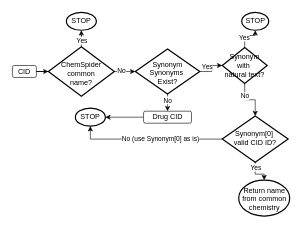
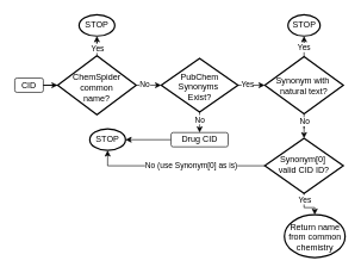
  <mxCell id="0" />
  <mxCell id="1" parent="0" />
  <mxCell id="2" value="CID" style="rounded=1;whiteSpace=wrap;html=1;" vertex="1" parent="1"><mxGeometry x="20" y="108.75" width="40" height="20" as="geometry" /></mxCell>
  <mxCell id="3" style="edgeStyle=orthogonalEdgeStyle;rounded=0;orthogonalLoop=1;jettySize=auto;html=1;entryX=0.5;entryY=0;entryDx=0;entryDy=0;" edge="1" parent="1" source="7" target="8"><mxGeometry relative="1" as="geometry" /></mxCell>
  <mxCell id="4" value="Yes" style="edgeLabel;html=1;align=center;verticalAlign=middle;resizable=0;points=[];" vertex="1" connectable="0" parent="3"><mxGeometry x="-0.426" y="1" relative="1" as="geometry"><mxPoint x="-1" y="-5" as="offset" /></mxGeometry></mxCell>
  <mxCell id="5" style="edgeStyle=orthogonalEdgeStyle;rounded=0;orthogonalLoop=1;jettySize=auto;html=1;exitX=0;exitY=0.5;exitDx=0;exitDy=0;exitPerimeter=0;entryX=0.5;entryY=1;entryDx=0;entryDy=0;" edge="1" parent="1" source="7" target="11"><mxGeometry relative="1" as="geometry" /></mxCell>
  <mxCell id="6" value="No (use Synonym[0] as is)" style="edgeLabel;html=1;align=center;verticalAlign=middle;resizable=0;points=[];" vertex="1" connectable="0" parent="5"><mxGeometry x="-0.139" y="1" relative="1" as="geometry"><mxPoint y="-2" as="offset" /></mxGeometry></mxCell>
  <mxCell id="7" value="&lt;div&gt;Synonym[0]&amp;nbsp;&lt;/div&gt;&lt;div&gt;valid CID ID?&lt;/div&gt;" style="strokeWidth=2;html=1;shape=mxgraph.flowchart.decision;whiteSpace=wrap;spacingTop=-4;" vertex="1" parent="1"><mxGeometry x="370" y="193" width="110" height="77" as="geometry" /></mxCell>
  <mxCell id="8" value="Return name from common chemistry " style="ellipse;whiteSpace=wrap;html=1;strokeWidth=2;spacingTop=3;" vertex="1" parent="1"><mxGeometry x="397.5" y="300" width="85" height="60" as="geometry" /></mxCell>
  <mxCell id="9" value="" style="edgeStyle=orthogonalEdgeStyle;rounded=0;orthogonalLoop=1;jettySize=auto;html=1;" edge="1" parent="1" source="10" target="11"><mxGeometry relative="1" as="geometry"><mxPoint x="190" y="240" as="targetPoint" /></mxGeometry></mxCell>
  <mxCell id="10" value="Drug CID " style="rounded=1;whiteSpace=wrap;html=1;" vertex="1" parent="1"><mxGeometry x="238.75" y="185" width="80" height="20" as="geometry" /></mxCell>
  <mxCell id="11" value="STOP" style="ellipse;whiteSpace=wrap;html=1;strokeWidth=2;" vertex="1" parent="1"><mxGeometry x="125" y="180" width="50" height="30" as="geometry" /></mxCell>
  <mxCell id="12" value="&lt;div&gt;ChemSpider&lt;/div&gt;&lt;div&gt;common &lt;br&gt;name?&lt;/div&gt;" style="strokeWidth=2;html=1;shape=mxgraph.flowchart.decision;whiteSpace=wrap;spacingTop=6;" vertex="1" parent="1"><mxGeometry x="80" y="77.5" width="110" height="82.5" as="geometry" /></mxCell>
  <mxCell id="13" value="" style="edgeStyle=orthogonalEdgeStyle;rounded=0;orthogonalLoop=1;jettySize=auto;html=1;exitX=0.5;exitY=0;exitDx=0;exitDy=0;exitPerimeter=0;" edge="1" target="15" parent="1" source="12"><mxGeometry relative="1" as="geometry"><mxPoint x="150" y="65" as="sourcePoint" /></mxGeometry></mxCell>
  <mxCell id="14" value="Yes" style="edgeLabel;html=1;align=center;verticalAlign=middle;resizable=0;points=[];" vertex="1" connectable="0" parent="13"><mxGeometry x="-0.422" relative="1" as="geometry"><mxPoint y="4" as="offset" /></mxGeometry></mxCell>
  <mxCell id="15" value="STOP" style="ellipse;whiteSpace=wrap;html=1;strokeWidth=2;" vertex="1" parent="1"><mxGeometry x="110" y="20" width="50" height="30" as="geometry" /></mxCell>
  <mxCell id="16" style="edgeStyle=orthogonalEdgeStyle;rounded=0;orthogonalLoop=1;jettySize=auto;html=1;entryX=0.5;entryY=0;entryDx=0;entryDy=0;" edge="1" parent="1" source="18" target="10"><mxGeometry relative="1" as="geometry" /></mxCell>
  <mxCell id="17" value="No" style="edgeLabel;html=1;align=center;verticalAlign=middle;resizable=0;points=[];" vertex="1" connectable="0" parent="16"><mxGeometry x="-0.095" y="2" relative="1" as="geometry"><mxPoint x="-2" y="-3" as="offset" /></mxGeometry></mxCell>
- <mxCell id="18" value="&lt;div&gt;Synonym&lt;/div&gt;&lt;div&gt;Synonyms&amp;nbsp;&lt;/div&gt;&lt;div&gt;Exist?&lt;/div&gt;" style="strokeWidth=2;html=1;shape=mxgraph.flowchart.decision;whiteSpace=wrap;spacingTop=4;" vertex="1" parent="1"><mxGeometry x="225" y="81.25" width="107.5" height="75" as="geometry" /></mxCell>
+ <mxCell id="18" value="&lt;div&gt;PubChem&lt;/div&gt;&lt;div&gt;Synonyms&amp;nbsp;&lt;/div&gt;&lt;div&gt;Exist?&lt;/div&gt;" style="strokeWidth=2;html=1;shape=mxgraph.flowchart.decision;whiteSpace=wrap;spacingTop=4;" vertex="1" parent="1"><mxGeometry x="225" y="81.25" width="107.5" height="75" as="geometry" /></mxCell>
  <mxCell id="19" value="" style="edgeStyle=orthogonalEdgeStyle;rounded=0;orthogonalLoop=1;jettySize=auto;html=1;" edge="1" parent="1" source="21" target="24"><mxGeometry relative="1" as="geometry" /></mxCell>
  <mxCell id="20" value="Yes" style="edgeLabel;html=1;align=center;verticalAlign=middle;resizable=0;points=[];" vertex="1" connectable="0" parent="19"><mxGeometry x="-0.092" y="1" relative="1" as="geometry"><mxPoint x="-2" y="4" as="offset" /></mxGeometry></mxCell>
- <mxCell id="21" value="&lt;div&gt;Synonym with&amp;nbsp;&lt;/div&gt;&lt;div&gt;natural text?&lt;/div&gt;" style="strokeWidth=2;html=1;shape=mxgraph.flowchart.decision;whiteSpace=wrap;" vertex="1" parent="1"><mxGeometry x="370" y="78.75" width="75" height="60" as="geometry" /></mxCell>
+ <mxCell id="21" value="&lt;div&gt;Synonym with&amp;nbsp;&lt;/div&gt;&lt;div&gt;natural text?&lt;/div&gt;" style="strokeWidth=2;html=1;shape=mxgraph.flowchart.decision;whiteSpace=wrap;" vertex="1" parent="1"><mxGeometry x="370" y="78.75" width="110" height="80" as="geometry" /></mxCell>
  <mxCell id="22" style="edgeStyle=orthogonalEdgeStyle;rounded=0;orthogonalLoop=1;jettySize=auto;html=1;entryX=0;entryY=0.5;entryDx=0;entryDy=0;entryPerimeter=0;" edge="1" parent="1" source="18" target="21"><mxGeometry relative="1" as="geometry" /></mxCell>
  <mxCell id="23" value="Yes" style="edgeLabel;html=1;align=center;verticalAlign=middle;resizable=0;points=[];" vertex="1" connectable="0" parent="22"><mxGeometry x="0.186" y="1" relative="1" as="geometry"><mxPoint x="-7" as="offset" /></mxGeometry></mxCell>
  <mxCell id="24" value="STOP" style="ellipse;whiteSpace=wrap;html=1;strokeWidth=2;" vertex="1" parent="1"><mxGeometry x="402.5" y="20" width="45" height="30" as="geometry" /></mxCell>
  <mxCell id="25" style="edgeStyle=orthogonalEdgeStyle;rounded=0;orthogonalLoop=1;jettySize=auto;html=1;" edge="1" parent="1" source="21" target="7"><mxGeometry relative="1" as="geometry" /></mxCell>
  <mxCell id="26" value="No" style="edgeLabel;html=1;align=center;verticalAlign=middle;resizable=0;points=[];" vertex="1" connectable="0" parent="25"><mxGeometry x="-0.25" relative="1" as="geometry"><mxPoint y="-6" as="offset" /></mxGeometry></mxCell>
  <mxCell id="27" style="edgeStyle=orthogonalEdgeStyle;rounded=0;orthogonalLoop=1;jettySize=auto;html=1;entryX=0;entryY=0.5;entryDx=0;entryDy=0;entryPerimeter=0;" edge="1" parent="1" source="12" target="18"><mxGeometry relative="1" as="geometry" /></mxCell>
  <mxCell id="28" value="No" style="edgeLabel;html=1;align=center;verticalAlign=middle;resizable=0;points=[];" vertex="1" connectable="0" parent="27"><mxGeometry x="-0.64" y="1" relative="1" as="geometry"><mxPoint x="5" as="offset" /></mxGeometry></mxCell>
  <mxCell id="29" style="edgeStyle=orthogonalEdgeStyle;rounded=0;orthogonalLoop=1;jettySize=auto;html=1;entryX=0;entryY=0.5;entryDx=0;entryDy=0;entryPerimeter=0;" edge="1" parent="1" source="2" target="12"><mxGeometry relative="1" as="geometry" /></mxCell>
